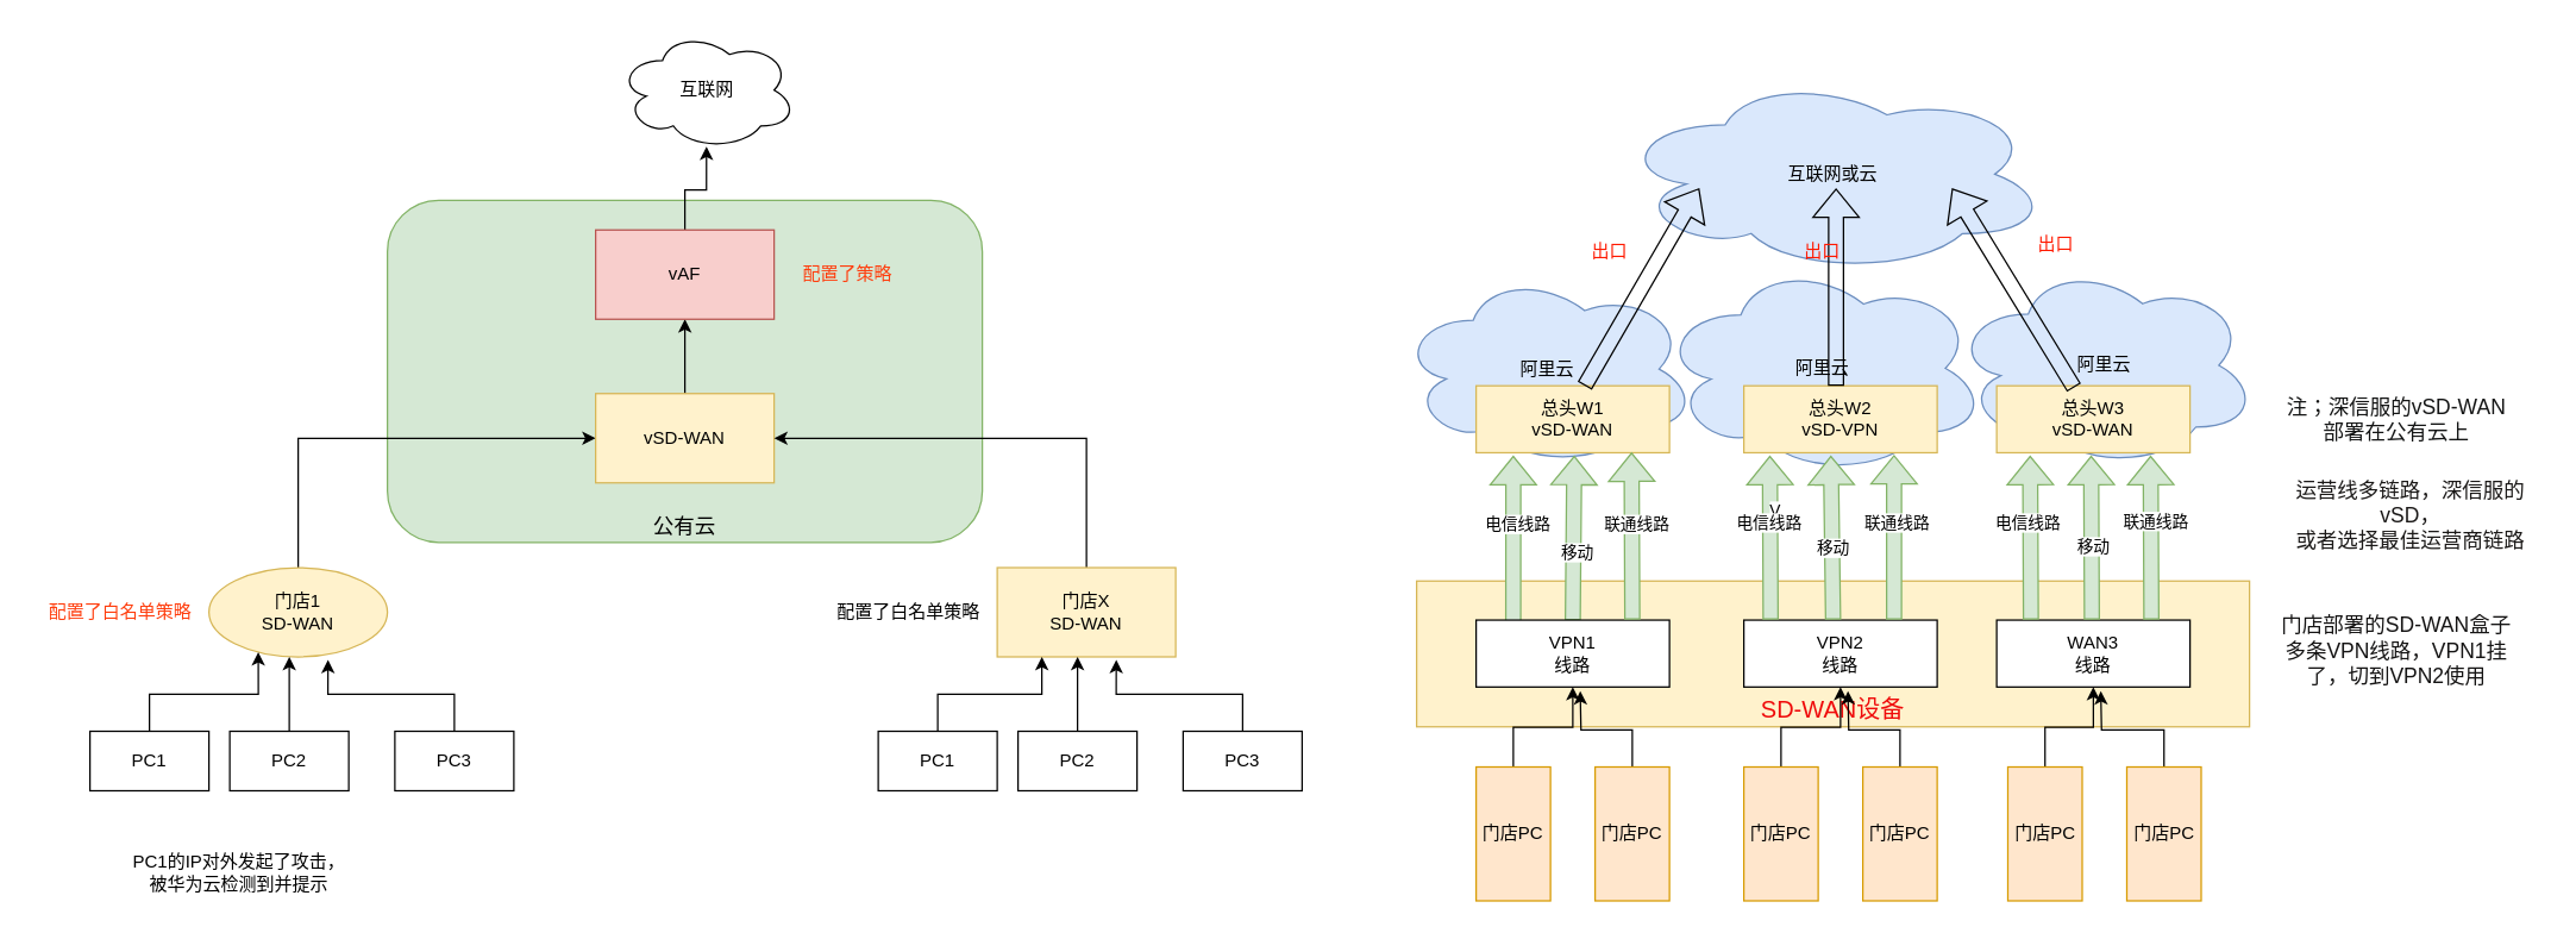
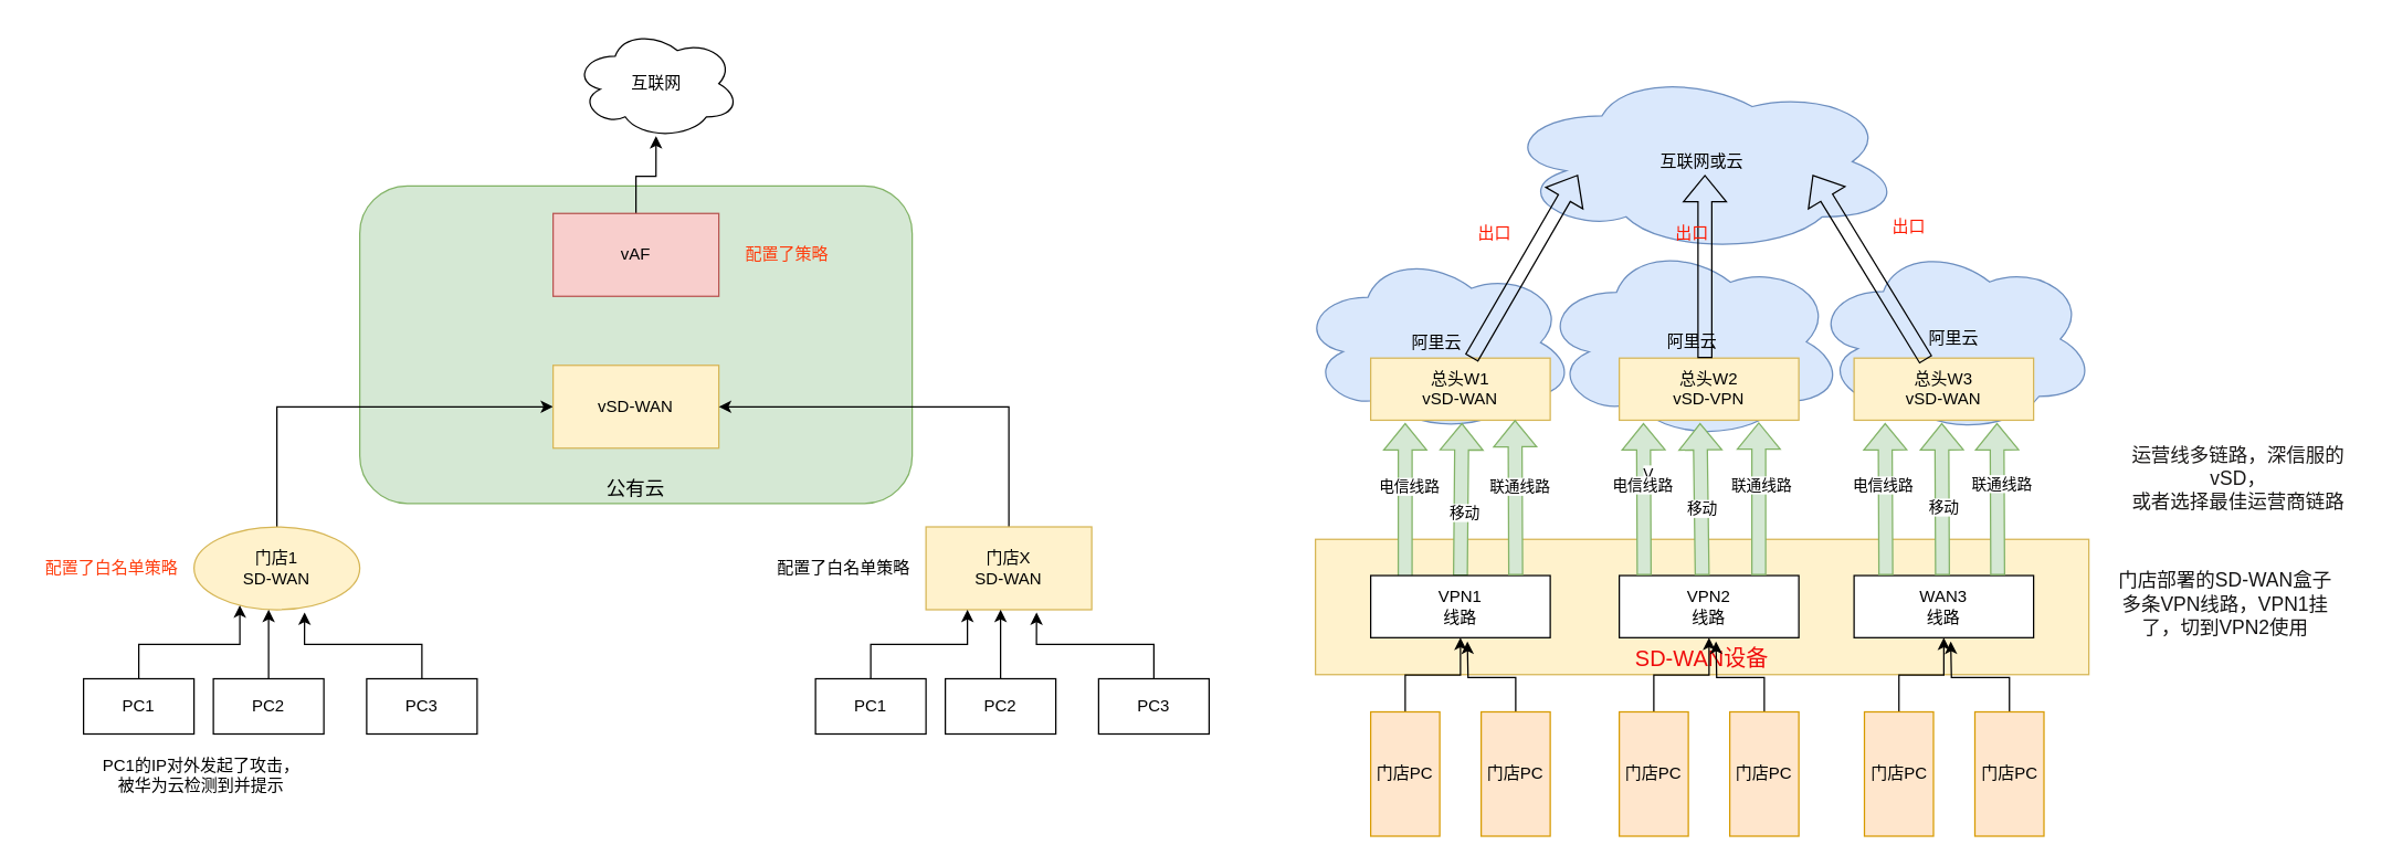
  <mxCell id="0" />
  <mxCell id="1" parent="0" />
  <mxCell id="2" value="互联网或云" style="ellipse;shape=cloud;whiteSpace=wrap;html=1;fillColor=#dae8fc;strokeColor=#6c8ebf;" vertex="1" parent="1"><mxGeometry x="1087" y="50" width="290" height="133" as="geometry" /></mxCell>
  <mxCell id="3" value="阿里云" style="ellipse;shape=cloud;whiteSpace=wrap;html=1;verticalAlign=middle;fillColor=#dae8fc;strokeColor=#6c8ebf;" vertex="1" parent="1"><mxGeometry x="1115" y="175" width="220" height="144" as="geometry" /></mxCell>
  <mxCell id="4" value="阿里云" style="ellipse;shape=cloud;whiteSpace=wrap;html=1;verticalAlign=middle;fillColor=#dae8fc;strokeColor=#6c8ebf;" vertex="1" parent="1"><mxGeometry x="1312" y="176" width="205" height="138" as="geometry" /></mxCell>
  <mxCell id="5" value="阿里云" style="ellipse;shape=cloud;whiteSpace=wrap;html=1;verticalAlign=middle;fillColor=#dae8fc;strokeColor=#6c8ebf;" vertex="1" parent="1"><mxGeometry x="940" y="182" width="200" height="131" as="geometry" /></mxCell>
  <mxCell id="6" value="&lt;font color=&quot;#ef0b0b&quot; style=&quot;font-size: 16px;&quot;&gt;SD-WAN设备&lt;/font&gt;" style="rounded=0;whiteSpace=wrap;html=1;verticalAlign=bottom;fillColor=#fff2cc;strokeColor=#d6b656;" vertex="1" parent="1"><mxGeometry x="952" y="390" width="560" height="98" as="geometry" /></mxCell>
  <mxCell id="7" value="&lt;font style=&quot;font-size: 14px;&quot;&gt;公有云&lt;/font&gt;" style="rounded=1;whiteSpace=wrap;html=1;verticalAlign=bottom;fillColor=#d5e8d4;strokeColor=#82b366;" vertex="1" parent="1"><mxGeometry x="260" y="134" width="400" height="230" as="geometry" /></mxCell>
  <mxCell id="8" style="edgeStyle=orthogonalEdgeStyle;rounded=0;orthogonalLoop=1;jettySize=auto;html=1;exitX=0.5;exitY=0;exitDx=0;exitDy=0;entryX=0;entryY=0.5;entryDx=0;entryDy=0;" edge="1" parent="1" source="9" target="17"><mxGeometry relative="1" as="geometry" /></mxCell>
  <mxCell id="9" value="门店1&lt;br&gt;SD-WAN" style="ellipse;whiteSpace=wrap;html=1;fillColor=#fff2cc;strokeColor=#d6b656;" vertex="1" parent="1"><mxGeometry x="140" y="381" width="120" height="60" as="geometry" /></mxCell>
  <mxCell id="10" style="edgeStyle=orthogonalEdgeStyle;rounded=0;orthogonalLoop=1;jettySize=auto;html=1;exitX=0.5;exitY=0;exitDx=0;exitDy=0;entryX=0.25;entryY=1;entryDx=0;entryDy=0;" edge="1" parent="1" source="11" target="9"><mxGeometry relative="1" as="geometry" /></mxCell>
  <mxCell id="11" value="PC1" style="rounded=0;whiteSpace=wrap;html=1;" vertex="1" parent="1"><mxGeometry x="60" y="491" width="80" height="40" as="geometry" /></mxCell>
  <mxCell id="12" style="edgeStyle=orthogonalEdgeStyle;rounded=0;orthogonalLoop=1;jettySize=auto;html=1;exitX=0.5;exitY=0;exitDx=0;exitDy=0;entryX=0.45;entryY=1;entryDx=0;entryDy=0;entryPerimeter=0;" edge="1" parent="1" source="13" target="9"><mxGeometry relative="1" as="geometry" /></mxCell>
  <mxCell id="13" value="PC2" style="rounded=0;whiteSpace=wrap;html=1;" vertex="1" parent="1"><mxGeometry x="154" y="491" width="80" height="40" as="geometry" /></mxCell>
  <mxCell id="14" style="edgeStyle=orthogonalEdgeStyle;rounded=0;orthogonalLoop=1;jettySize=auto;html=1;exitX=0.5;exitY=0;exitDx=0;exitDy=0;entryX=0.667;entryY=1.033;entryDx=0;entryDy=0;entryPerimeter=0;" edge="1" parent="1" source="15" target="9"><mxGeometry relative="1" as="geometry" /></mxCell>
  <mxCell id="15" value="PC3" style="rounded=0;whiteSpace=wrap;html=1;" vertex="1" parent="1"><mxGeometry x="265" y="491" width="80" height="40" as="geometry" /></mxCell>
- <mxCell id="16" style="edgeStyle=orthogonalEdgeStyle;rounded=0;orthogonalLoop=1;jettySize=auto;html=1;exitX=0.5;exitY=0;exitDx=0;exitDy=0;" edge="1" parent="1" source="17" target="19"><mxGeometry relative="1" as="geometry" /></mxCell>
  <mxCell id="17" value="vSD-WAN" style="rounded=0;whiteSpace=wrap;html=1;fillColor=#fff2cc;strokeColor=#d6b656;" vertex="1" parent="1"><mxGeometry x="400" y="264" width="120" height="60" as="geometry" /></mxCell>
  <mxCell id="18" style="edgeStyle=orthogonalEdgeStyle;rounded=0;orthogonalLoop=1;jettySize=auto;html=1;exitX=0.5;exitY=0;exitDx=0;exitDy=0;entryX=0.496;entryY=0.975;entryDx=0;entryDy=0;entryPerimeter=0;" edge="1" parent="1" source="19" target="29"><mxGeometry relative="1" as="geometry" /></mxCell>
  <mxCell id="19" value="vAF" style="rounded=0;whiteSpace=wrap;html=1;fillColor=#f8cecc;strokeColor=#b85450;" vertex="1" parent="1"><mxGeometry x="400" y="154" width="120" height="60" as="geometry" /></mxCell>
  <mxCell id="20" style="edgeStyle=orthogonalEdgeStyle;rounded=0;orthogonalLoop=1;jettySize=auto;html=1;exitX=0.5;exitY=0;exitDx=0;exitDy=0;entryX=1;entryY=0.5;entryDx=0;entryDy=0;" edge="1" parent="1" source="21" target="17"><mxGeometry relative="1" as="geometry" /></mxCell>
  <mxCell id="21" value="门店X&lt;br&gt;SD-WAN" style="rounded=0;whiteSpace=wrap;html=1;fillColor=#fff2cc;strokeColor=#d6b656;" vertex="1" parent="1"><mxGeometry x="670" y="381" width="120" height="60" as="geometry" /></mxCell>
  <mxCell id="22" style="edgeStyle=orthogonalEdgeStyle;rounded=0;orthogonalLoop=1;jettySize=auto;html=1;exitX=0.5;exitY=0;exitDx=0;exitDy=0;entryX=0.25;entryY=1;entryDx=0;entryDy=0;" edge="1" parent="1" source="23" target="21"><mxGeometry relative="1" as="geometry" /></mxCell>
  <mxCell id="23" value="PC1" style="rounded=0;whiteSpace=wrap;html=1;" vertex="1" parent="1"><mxGeometry x="590" y="491" width="80" height="40" as="geometry" /></mxCell>
  <mxCell id="24" style="edgeStyle=orthogonalEdgeStyle;rounded=0;orthogonalLoop=1;jettySize=auto;html=1;exitX=0.5;exitY=0;exitDx=0;exitDy=0;entryX=0.45;entryY=1;entryDx=0;entryDy=0;entryPerimeter=0;" edge="1" parent="1" source="25" target="21"><mxGeometry relative="1" as="geometry" /></mxCell>
  <mxCell id="25" value="PC2" style="rounded=0;whiteSpace=wrap;html=1;" vertex="1" parent="1"><mxGeometry x="684" y="491" width="80" height="40" as="geometry" /></mxCell>
  <mxCell id="26" style="edgeStyle=orthogonalEdgeStyle;rounded=0;orthogonalLoop=1;jettySize=auto;html=1;exitX=0.5;exitY=0;exitDx=0;exitDy=0;entryX=0.667;entryY=1.033;entryDx=0;entryDy=0;entryPerimeter=0;" edge="1" parent="1" source="27" target="21"><mxGeometry relative="1" as="geometry" /></mxCell>
  <mxCell id="27" value="PC3" style="rounded=0;whiteSpace=wrap;html=1;" vertex="1" parent="1"><mxGeometry x="795" y="491" width="80" height="40" as="geometry" /></mxCell>
  <mxCell id="28" value="配置了白名单策略" style="text;html=1;align=center;verticalAlign=middle;resizable=0;points=[];autosize=1;strokeColor=none;fillColor=none;" vertex="1" parent="1"><mxGeometry x="550" y="396" width="120" height="30" as="geometry" /></mxCell>
  <mxCell id="29" value="互联网" style="ellipse;shape=cloud;whiteSpace=wrap;html=1;" vertex="1" parent="1"><mxGeometry x="415" y="20" width="120" height="80" as="geometry" /></mxCell>
  <mxCell id="30" value="配置了策略" style="text;html=1;align=center;verticalAlign=middle;resizable=0;points=[];autosize=1;strokeColor=none;fillColor=none;fontColor=#FF3D0D;" vertex="1" parent="1"><mxGeometry x="529" y="169" width="80" height="30" as="geometry" /></mxCell>
- <mxCell id="31" value="PC1的IP对外发起了攻击，&lt;br&gt;被华为云检测到并提示" style="text;html=1;align=center;verticalAlign=middle;resizable=0;points=[];autosize=1;" vertex="1" parent="1"><mxGeometry x="75" y="566" width="170" height="40" as="geometry" /></mxCell>
+ <mxCell id="31" value="PC1的IP对外发起了攻击，&lt;br&gt;被华为云检测到并提示" style="text;html=1;align=center;verticalAlign=middle;resizable=0;points=[];autosize=1;" vertex="1" parent="1"><mxGeometry x="60" y="541" width="170" height="40" as="geometry" /></mxCell>
  <mxCell id="32" value="配置了白名单策略" style="text;html=1;align=center;verticalAlign=middle;resizable=0;points=[];autosize=1;strokeColor=none;fillColor=none;fontColor=#FF3D0D;" vertex="1" parent="1"><mxGeometry x="20" y="396" width="120" height="30" as="geometry" /></mxCell>
  <mxCell id="33" value="总头W1&lt;br style=&quot;border-color: var(--border-color);&quot;&gt;vSD-WAN" style="rounded=0;whiteSpace=wrap;html=1;fillColor=#fff2cc;strokeColor=#d6b656;" vertex="1" parent="1"><mxGeometry x="992" y="258.75" width="130" height="45" as="geometry" /></mxCell>
  <mxCell id="34" value="" style="shape=flexArrow;endArrow=classic;html=1;rounded=0;exitX=0.192;exitY=0.033;exitDx=0;exitDy=0;exitPerimeter=0;fillColor=#d5e8d4;strokeColor=#82b366;" edge="1" parent="1" source="38"><mxGeometry width="50" height="50" relative="1" as="geometry"><mxPoint x="1020" y="456.74" as="sourcePoint" /><mxPoint x="1017" y="305.75" as="targetPoint" /></mxGeometry></mxCell>
  <mxCell id="35" value="电信线路" style="edgeLabel;html=1;align=center;verticalAlign=middle;resizable=0;points=[];" vertex="1" connectable="0" parent="34"><mxGeometry x="0.272" y="-3" relative="1" as="geometry"><mxPoint y="5" as="offset" /></mxGeometry></mxCell>
  <mxCell id="36" value="" style="shape=flexArrow;endArrow=classic;html=1;rounded=0;exitX=0.5;exitY=0;exitDx=0;exitDy=0;fillColor=#d5e8d4;strokeColor=#82b366;" edge="1" parent="1" source="38"><mxGeometry width="50" height="50" relative="1" as="geometry"><mxPoint x="1058" y="454.75" as="sourcePoint" /><mxPoint x="1058" y="305.75" as="targetPoint" /></mxGeometry></mxCell>
  <mxCell id="37" value="移动" style="edgeLabel;html=1;align=center;verticalAlign=middle;resizable=0;points=[];" vertex="1" connectable="0" parent="36"><mxGeometry x="0.266" y="-2" relative="1" as="geometry"><mxPoint y="24" as="offset" /></mxGeometry></mxCell>
  <mxCell id="38" value="VPN1&lt;br&gt;线路" style="rounded=0;whiteSpace=wrap;html=1;" vertex="1" parent="1"><mxGeometry x="992" y="416.25" width="130" height="45" as="geometry" /></mxCell>
  <mxCell id="39" value="总头W2&lt;br style=&quot;border-color: var(--border-color);&quot;&gt;vSD-VPN" style="rounded=0;whiteSpace=wrap;html=1;fillColor=#fff2cc;strokeColor=#d6b656;" vertex="1" parent="1"><mxGeometry x="1172" y="258.75" width="130" height="45" as="geometry" /></mxCell>
  <mxCell id="40" value="总头W3&lt;br&gt;vSD-WAN" style="rounded=0;whiteSpace=wrap;html=1;fillColor=#fff2cc;strokeColor=#d6b656;" vertex="1" parent="1"><mxGeometry x="1342" y="258.75" width="130" height="45" as="geometry" /></mxCell>
  <mxCell id="41" value="VPN2&lt;br&gt;线路" style="rounded=0;whiteSpace=wrap;html=1;" vertex="1" parent="1"><mxGeometry x="1172" y="416.25" width="130" height="45" as="geometry" /></mxCell>
  <mxCell id="42" value="WAN3&lt;br&gt;线路" style="rounded=0;whiteSpace=wrap;html=1;" vertex="1" parent="1"><mxGeometry x="1342" y="416.25" width="130" height="45" as="geometry" /></mxCell>
  <mxCell id="43" value="" style="shape=flexArrow;endArrow=classic;html=1;rounded=0;fillColor=#d5e8d4;strokeColor=#82b366;" edge="1" parent="1"><mxGeometry width="50" height="50" relative="1" as="geometry"><mxPoint x="1190" y="416" as="sourcePoint" /><mxPoint x="1189.5" y="305.75" as="targetPoint" /></mxGeometry></mxCell>
  <mxCell id="44" value="V" style="edgeLabel;html=1;align=center;verticalAlign=middle;resizable=0;points=[];" vertex="1" connectable="0" parent="43"><mxGeometry x="0.326" y="-2" relative="1" as="geometry"><mxPoint x="1" as="offset" /></mxGeometry></mxCell>
  <mxCell id="45" value="电信线路" style="edgeLabel;html=1;align=center;verticalAlign=middle;resizable=0;points=[];" vertex="1" connectable="0" parent="43"><mxGeometry x="0.315" y="-7" relative="1" as="geometry"><mxPoint x="-8" y="7" as="offset" /></mxGeometry></mxCell>
  <mxCell id="46" value="" style="shape=flexArrow;endArrow=classic;html=1;rounded=0;fillColor=#d5e8d4;strokeColor=#82b366;" edge="1" parent="1"><mxGeometry width="50" height="50" relative="1" as="geometry"><mxPoint x="1232" y="416" as="sourcePoint" /><mxPoint x="1230.5" y="305.75" as="targetPoint" /></mxGeometry></mxCell>
  <mxCell id="47" value="移动" style="edgeLabel;html=1;align=center;verticalAlign=middle;resizable=0;points=[];" vertex="1" connectable="0" parent="46"><mxGeometry x="0.257" y="1" relative="1" as="geometry"><mxPoint x="1" y="20" as="offset" /></mxGeometry></mxCell>
  <mxCell id="48" value="" style="shape=flexArrow;endArrow=classic;html=1;rounded=0;fillColor=#d5e8d4;strokeColor=#82b366;" edge="1" parent="1"><mxGeometry width="50" height="50" relative="1" as="geometry"><mxPoint x="1365" y="416" as="sourcePoint" /><mxPoint x="1364.5" y="305.75" as="targetPoint" /></mxGeometry></mxCell>
  <mxCell id="49" value="电信线路" style="edgeLabel;html=1;align=center;verticalAlign=middle;resizable=0;points=[];" vertex="1" connectable="0" parent="48"><mxGeometry x="0.293" y="2" relative="1" as="geometry"><mxPoint y="5" as="offset" /></mxGeometry></mxCell>
  <mxCell id="50" value="" style="shape=flexArrow;endArrow=classic;html=1;rounded=0;fillColor=#d5e8d4;strokeColor=#82b366;" edge="1" parent="1"><mxGeometry width="50" height="50" relative="1" as="geometry"><mxPoint x="1406" y="416" as="sourcePoint" /><mxPoint x="1405.5" y="305.75" as="targetPoint" /></mxGeometry></mxCell>
  <mxCell id="51" value="移动" style="edgeLabel;html=1;align=center;verticalAlign=middle;resizable=0;points=[];" vertex="1" connectable="0" parent="50"><mxGeometry x="0.29" y="-2" relative="1" as="geometry"><mxPoint x="-1" y="22" as="offset" /></mxGeometry></mxCell>
  <mxCell id="52" value="" style="shape=flexArrow;endArrow=classic;html=1;rounded=0;fillColor=#d5e8d4;strokeColor=#82b366;" edge="1" parent="1"><mxGeometry width="50" height="50" relative="1" as="geometry"><mxPoint x="1446" y="416" as="sourcePoint" /><mxPoint x="1445.5" y="305.75" as="targetPoint" /></mxGeometry></mxCell>
  <mxCell id="53" value="联通线路" style="edgeLabel;html=1;align=center;verticalAlign=middle;resizable=0;points=[];" vertex="1" connectable="0" parent="52"><mxGeometry x="0.246" relative="1" as="geometry"><mxPoint x="3" y="2" as="offset" /></mxGeometry></mxCell>
  <mxCell id="54" value="" style="shape=flexArrow;endArrow=classic;html=1;rounded=0;fillColor=#d5e8d4;strokeColor=#82b366;" edge="1" parent="1"><mxGeometry width="50" height="50" relative="1" as="geometry"><mxPoint x="1273" y="416" as="sourcePoint" /><mxPoint x="1273" y="305.25" as="targetPoint" /></mxGeometry></mxCell>
  <mxCell id="55" value="联通线路" style="edgeLabel;html=1;align=center;verticalAlign=middle;resizable=0;points=[];" vertex="1" connectable="0" parent="54"><mxGeometry x="0.284" y="1" relative="1" as="geometry"><mxPoint x="2" y="5" as="offset" /></mxGeometry></mxCell>
  <mxCell id="56" value="" style="shape=flexArrow;endArrow=classic;html=1;rounded=0;" edge="1" parent="1"><mxGeometry width="50" height="50" relative="1" as="geometry"><mxPoint x="1065" y="258.75" as="sourcePoint" /><mxPoint x="1142" y="126" as="targetPoint" /></mxGeometry></mxCell>
  <mxCell id="57" value="" style="shape=flexArrow;endArrow=classic;html=1;rounded=0;" edge="1" parent="1"><mxGeometry width="50" height="50" relative="1" as="geometry"><mxPoint x="1234" y="258.75" as="sourcePoint" /><mxPoint x="1234" y="126" as="targetPoint" /></mxGeometry></mxCell>
  <mxCell id="58" value="" style="shape=flexArrow;endArrow=classic;html=1;rounded=0;" edge="1" parent="1"><mxGeometry width="50" height="50" relative="1" as="geometry"><mxPoint x="1394" y="260" as="sourcePoint" /><mxPoint x="1312" y="126" as="targetPoint" /></mxGeometry></mxCell>
  <mxCell id="59" value="出口" style="text;html=1;strokeColor=none;fillColor=none;align=center;verticalAlign=middle;whiteSpace=wrap;rounded=0;fontColor=#FF1900;" vertex="1" parent="1"><mxGeometry x="1052" y="154" width="60" height="30" as="geometry" /></mxCell>
  <mxCell id="60" value="出口" style="text;html=1;strokeColor=none;fillColor=none;align=center;verticalAlign=middle;whiteSpace=wrap;rounded=0;fontColor=#FF1900;" vertex="1" parent="1"><mxGeometry x="1195" y="154" width="60" height="30" as="geometry" /></mxCell>
  <mxCell id="61" value="出口" style="text;html=1;strokeColor=none;fillColor=none;align=center;verticalAlign=middle;whiteSpace=wrap;rounded=0;fontColor=#FF1900;" vertex="1" parent="1"><mxGeometry x="1352" y="149" width="60" height="30" as="geometry" /></mxCell>
- <mxCell id="62" value="注；深信服的vSD-WAN部署在公有云上" style="text;html=1;strokeColor=none;fillColor=none;align=center;verticalAlign=middle;whiteSpace=wrap;rounded=0;fontColor=#141515;fontSize=14;" vertex="1" parent="1"><mxGeometry x="1532" y="263.25" width="158" height="36" as="geometry" /></mxCell>
  <mxCell id="63" value="门店部署的SD-WAN盒子&lt;br&gt;多条VPN线路，VPN1挂了，切到VPN2使用" style="text;html=1;strokeColor=none;fillColor=none;align=center;verticalAlign=middle;whiteSpace=wrap;rounded=0;fontColor=#151414;fontSize=14;" vertex="1" parent="1"><mxGeometry x="1532" y="419" width="158" height="36" as="geometry" /></mxCell>
  <mxCell id="64" value="运营线多链路，深信服的vSD，&lt;br&gt;或者选择最佳运营商链路" style="text;html=1;strokeColor=none;fillColor=none;align=center;verticalAlign=middle;whiteSpace=wrap;rounded=0;fontColor=#1b1918;fontSize=14;" vertex="1" parent="1"><mxGeometry x="1531" y="328" width="179" height="36" as="geometry" /></mxCell>
  <mxCell id="65" style="edgeStyle=orthogonalEdgeStyle;rounded=0;orthogonalLoop=1;jettySize=auto;html=1;exitX=0.5;exitY=0;exitDx=0;exitDy=0;" edge="1" parent="1" source="66" target="41"><mxGeometry relative="1" as="geometry" /></mxCell>
  <mxCell id="66" value="门店PC" style="rounded=0;whiteSpace=wrap;html=1;fillColor=#ffe6cc;strokeColor=#d79b00;" vertex="1" parent="1"><mxGeometry x="1172" y="515" width="50" height="90" as="geometry" /></mxCell>
  <mxCell id="67" style="edgeStyle=orthogonalEdgeStyle;rounded=0;orthogonalLoop=1;jettySize=auto;html=1;exitX=0.5;exitY=0;exitDx=0;exitDy=0;" edge="1" parent="1" source="68"><mxGeometry relative="1" as="geometry"><mxPoint x="1242" y="464" as="targetPoint" /></mxGeometry></mxCell>
  <mxCell id="68" value="门店PC" style="rounded=0;whiteSpace=wrap;html=1;fillColor=#ffe6cc;strokeColor=#d79b00;" vertex="1" parent="1"><mxGeometry x="1252" y="515" width="50" height="90" as="geometry" /></mxCell>
  <mxCell id="69" style="edgeStyle=orthogonalEdgeStyle;rounded=0;orthogonalLoop=1;jettySize=auto;html=1;exitX=0.5;exitY=0;exitDx=0;exitDy=0;" edge="1" parent="1" source="70" target="38"><mxGeometry relative="1" as="geometry" /></mxCell>
  <mxCell id="70" value="门店PC" style="rounded=0;whiteSpace=wrap;html=1;fillColor=#ffe6cc;strokeColor=#d79b00;" vertex="1" parent="1"><mxGeometry x="992" y="515" width="50" height="90" as="geometry" /></mxCell>
  <mxCell id="71" style="edgeStyle=orthogonalEdgeStyle;rounded=0;orthogonalLoop=1;jettySize=auto;html=1;exitX=0.5;exitY=0;exitDx=0;exitDy=0;" edge="1" parent="1" source="72"><mxGeometry relative="1" as="geometry"><mxPoint x="1062" y="464" as="targetPoint" /></mxGeometry></mxCell>
  <mxCell id="72" value="门店PC" style="rounded=0;whiteSpace=wrap;html=1;fillColor=#ffe6cc;strokeColor=#d79b00;" vertex="1" parent="1"><mxGeometry x="1072" y="515" width="50" height="90" as="geometry" /></mxCell>
  <mxCell id="73" style="edgeStyle=orthogonalEdgeStyle;rounded=0;orthogonalLoop=1;jettySize=auto;html=1;exitX=0.5;exitY=0;exitDx=0;exitDy=0;entryX=0.5;entryY=1;entryDx=0;entryDy=0;" edge="1" parent="1" source="74" target="42"><mxGeometry relative="1" as="geometry" /></mxCell>
  <mxCell id="74" value="门店PC" style="rounded=0;whiteSpace=wrap;html=1;fillColor=#ffe6cc;strokeColor=#d79b00;" vertex="1" parent="1"><mxGeometry x="1349.5" y="515" width="50" height="90" as="geometry" /></mxCell>
  <mxCell id="75" style="edgeStyle=orthogonalEdgeStyle;rounded=0;orthogonalLoop=1;jettySize=auto;html=1;exitX=0.5;exitY=0;exitDx=0;exitDy=0;" edge="1" parent="1" source="76"><mxGeometry relative="1" as="geometry"><mxPoint x="1412" y="464" as="targetPoint" /></mxGeometry></mxCell>
  <mxCell id="76" value="门店PC" style="rounded=0;whiteSpace=wrap;html=1;fillColor=#ffe6cc;strokeColor=#d79b00;" vertex="1" parent="1"><mxGeometry x="1429.5" y="515" width="50" height="90" as="geometry" /></mxCell>
  <mxCell id="77" value="" style="shape=flexArrow;endArrow=classic;html=1;rounded=0;fillColor=#d5e8d4;strokeColor=#82b366;" edge="1" parent="1"><mxGeometry width="50" height="50" relative="1" as="geometry"><mxPoint x="1097" y="416" as="sourcePoint" /><mxPoint x="1096.5" y="303.5" as="targetPoint" /></mxGeometry></mxCell>
  <mxCell id="78" value="联通线路" style="edgeLabel;html=1;align=center;verticalAlign=middle;resizable=0;points=[];" vertex="1" connectable="0" parent="77"><mxGeometry x="0.284" y="1" relative="1" as="geometry"><mxPoint x="4" y="7" as="offset" /></mxGeometry></mxCell>
